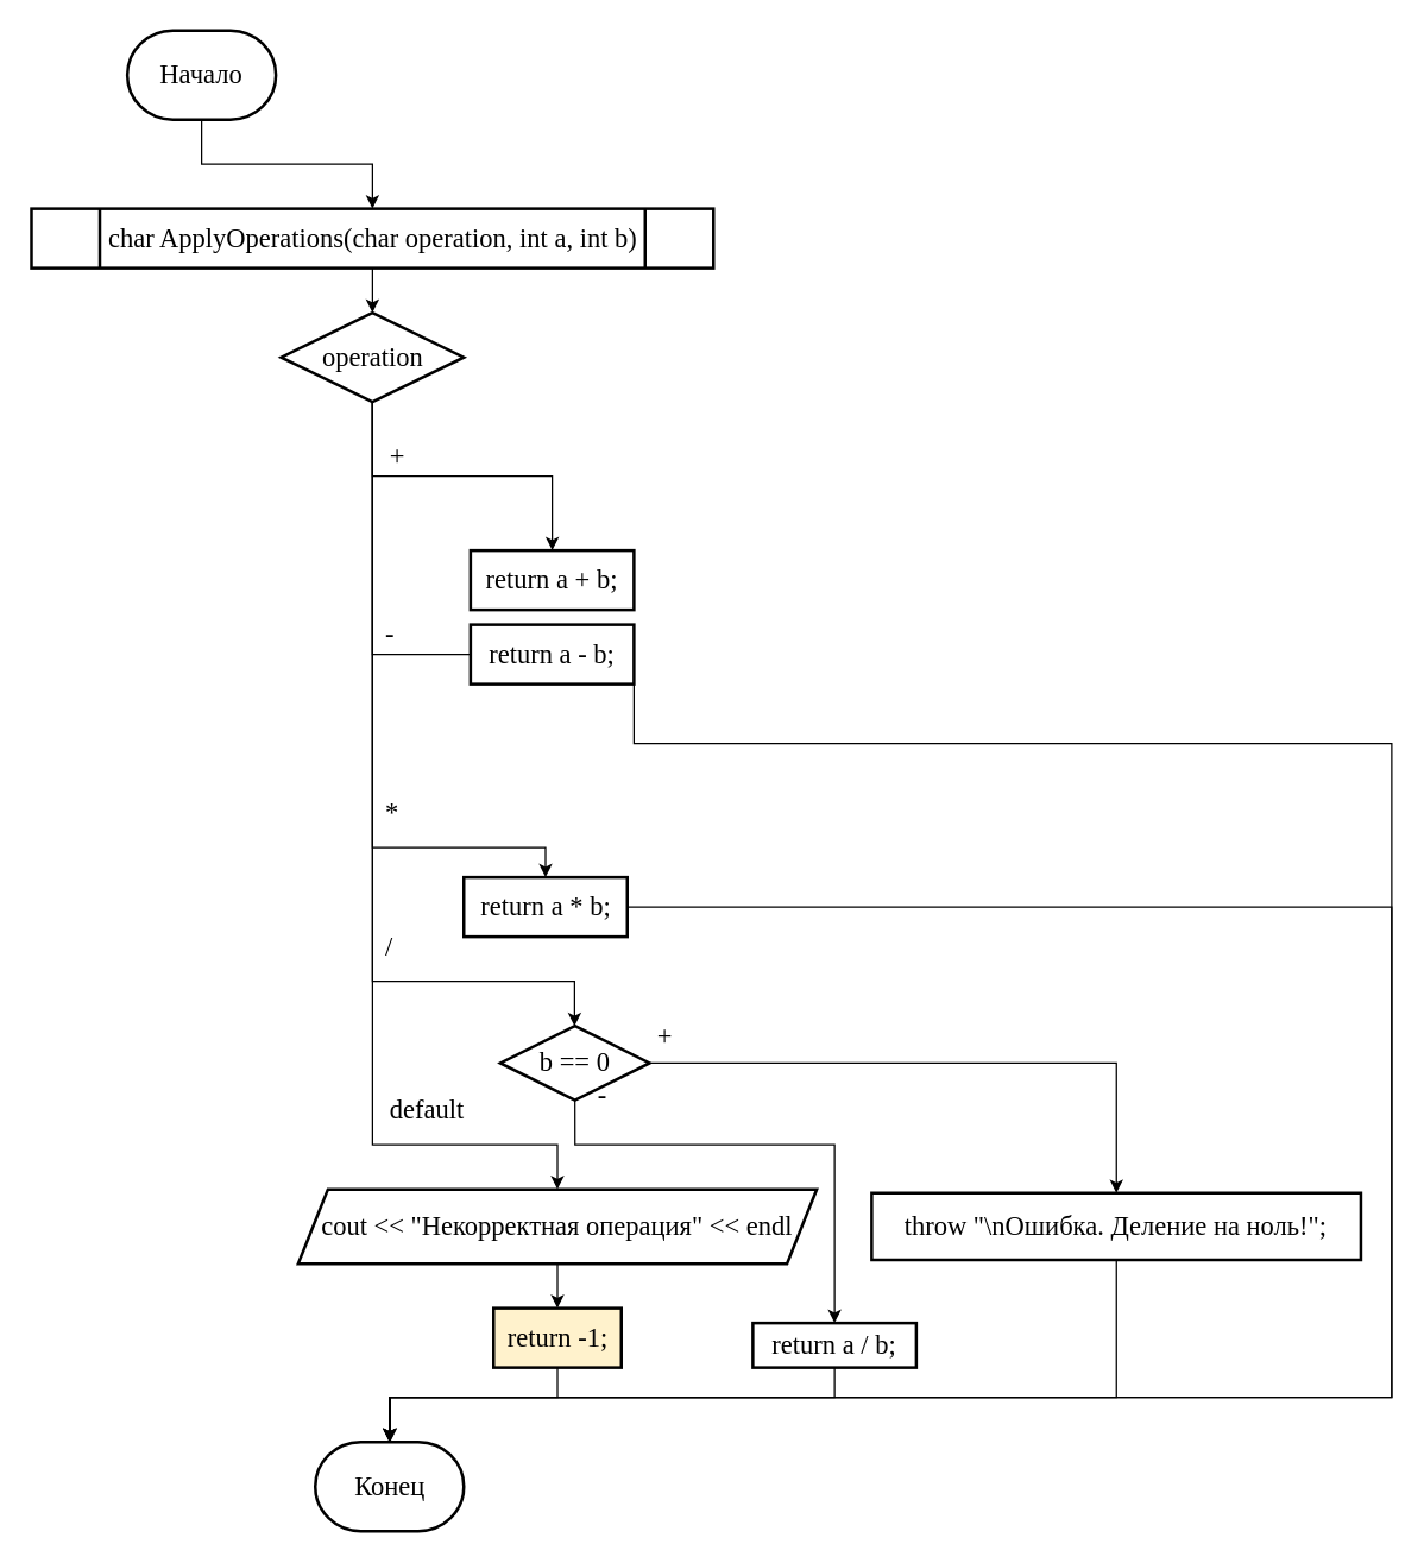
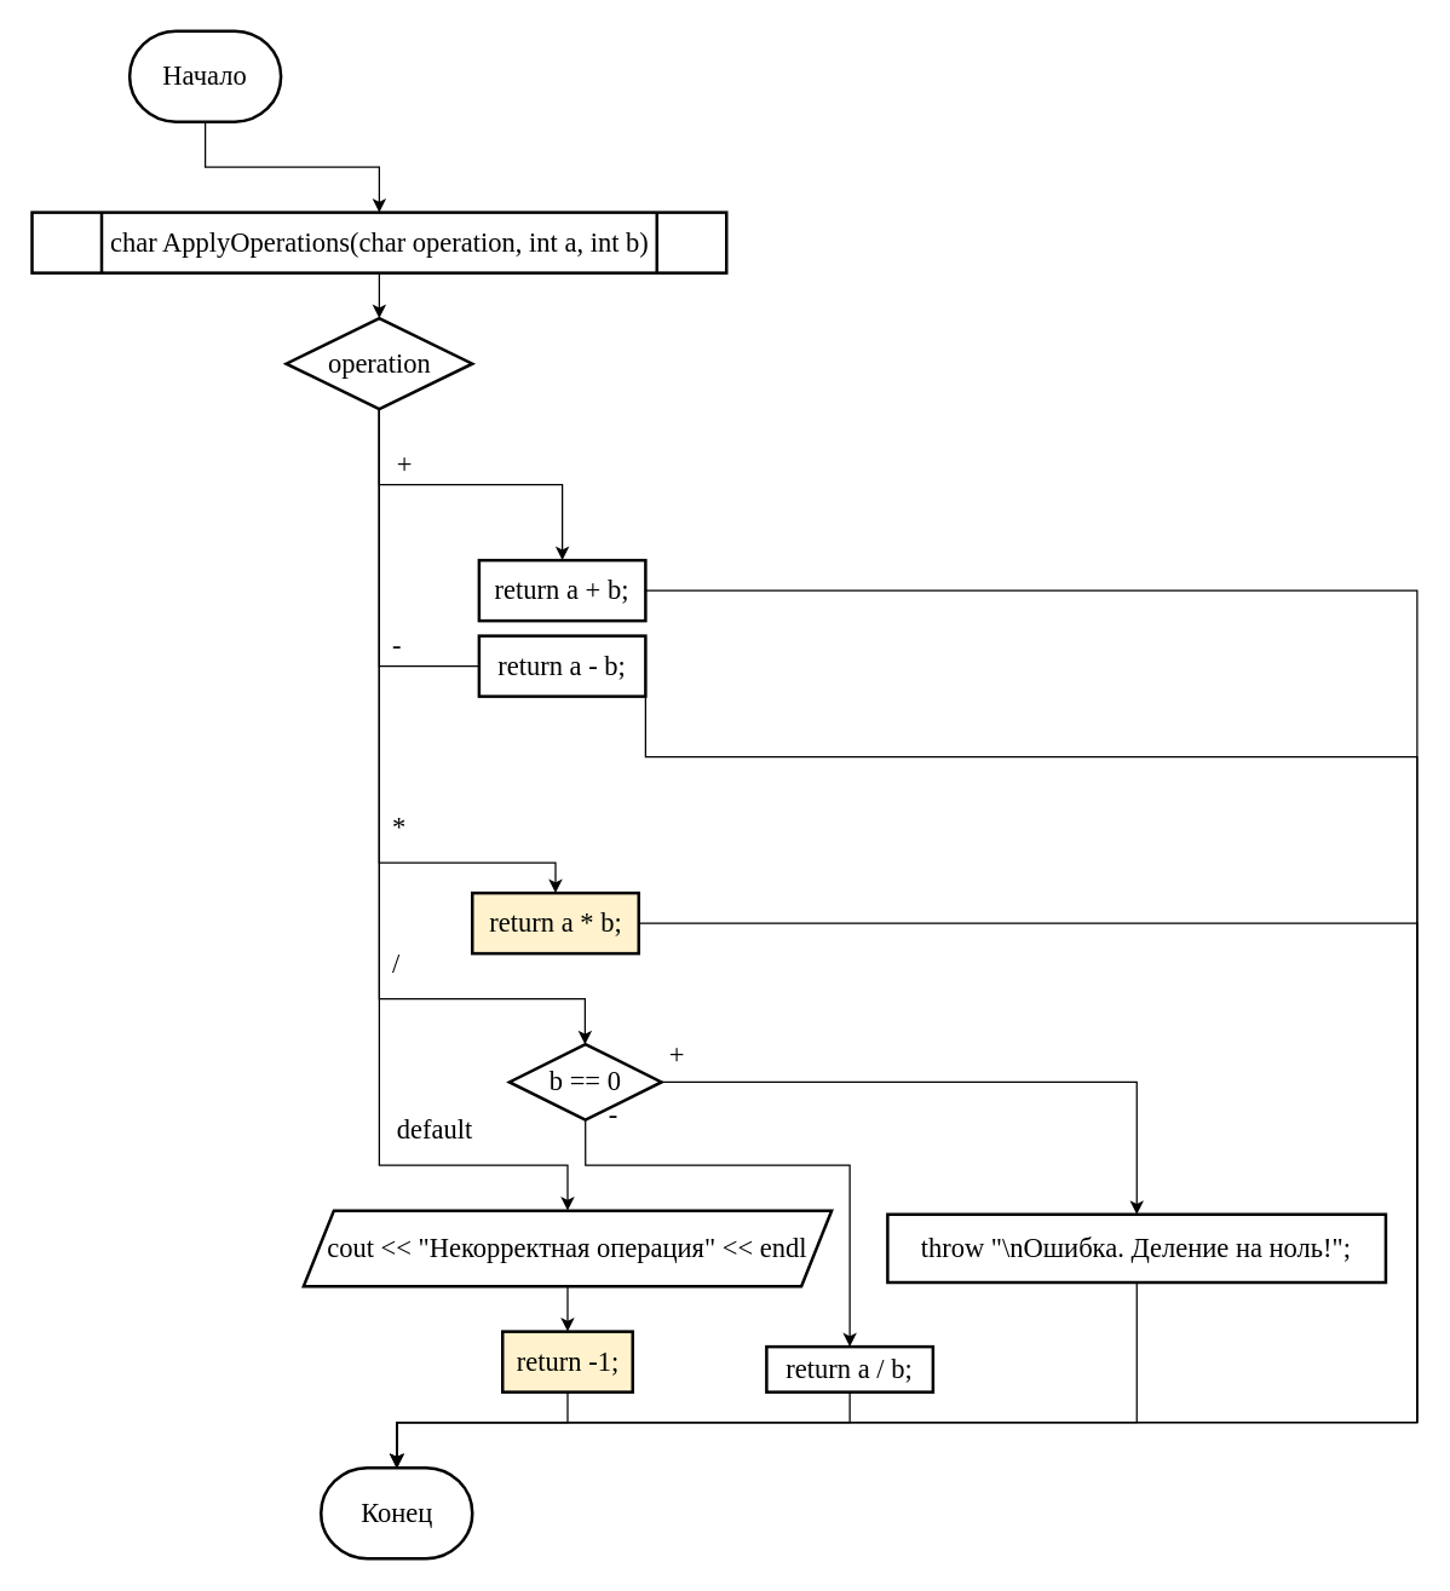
  <mxCell id="0" />
  <mxCell id="1" parent="0" />
  <mxCell id="2" value="" style="edgeStyle=orthogonalEdgeStyle;rounded=0;orthogonalLoop=1;jettySize=auto;html=1;" edge="1" parent="1" source="3" target="6"><mxGeometry relative="1" as="geometry" /></mxCell>
  <mxCell id="3" value="Начало" style="strokeWidth=2;html=1;shape=mxgraph.flowchart.terminator;whiteSpace=wrap;fontFamily=Times New Roman;fontSize=18;" vertex="1" parent="1"><mxGeometry x="85" y="20" width="100" height="60" as="geometry" /></mxCell>
  <mxCell id="4" value="Конец" style="strokeWidth=2;html=1;shape=mxgraph.flowchart.terminator;whiteSpace=wrap;fontFamily=Times New Roman;fontSize=18;" vertex="1" parent="1"><mxGeometry x="211.5" y="970" width="100" height="60" as="geometry" /></mxCell>
  <mxCell id="5" value="" style="edgeStyle=orthogonalEdgeStyle;rounded=0;orthogonalLoop=1;jettySize=auto;html=1;" edge="1" parent="1" source="6" target="12"><mxGeometry relative="1" as="geometry" /></mxCell>
  <mxCell id="6" value="char ApplyOperations(char operation, int a, int b)" style="shape=process;whiteSpace=wrap;html=1;backgroundOutline=1;fontSize=18;fontFamily=Times New Roman;strokeWidth=2;" vertex="1" parent="1"><mxGeometry x="20.5" y="140" width="459" height="40" as="geometry" /></mxCell>
  <mxCell id="7" value="" style="edgeStyle=orthogonalEdgeStyle;rounded=0;orthogonalLoop=1;jettySize=auto;html=1;exitX=0.5;exitY=1;exitDx=0;exitDy=0;entryX=0.5;entryY=0;entryDx=0;entryDy=0;" edge="1" parent="1" source="12" target="13"><mxGeometry relative="1" as="geometry"><Array as="points"><mxPoint x="250" y="320" /><mxPoint x="371" y="320" /></Array></mxGeometry></mxCell>
  <mxCell id="8" style="edgeStyle=orthogonalEdgeStyle;rounded=0;orthogonalLoop=1;jettySize=auto;html=1;exitX=0.5;exitY=1;exitDx=0;exitDy=0;entryX=0.5;entryY=0;entryDx=0;entryDy=0;" edge="1" parent="1" source="12" target="16"><mxGeometry relative="1" as="geometry"><Array as="points"><mxPoint x="250" y="440" /><mxPoint x="371" y="440" /></Array></mxGeometry></mxCell>
  <mxCell id="9" value="" style="edgeStyle=orthogonalEdgeStyle;rounded=0;orthogonalLoop=1;jettySize=auto;html=1;entryX=0.5;entryY=0;entryDx=0;entryDy=0;" edge="1" parent="1" source="12" target="24"><mxGeometry relative="1" as="geometry"><Array as="points"><mxPoint x="250" y="770" /><mxPoint x="375" y="770" /></Array></mxGeometry></mxCell>
  <mxCell id="10" style="edgeStyle=orthogonalEdgeStyle;rounded=0;orthogonalLoop=1;jettySize=auto;html=1;exitX=0.5;exitY=1;exitDx=0;exitDy=0;entryX=0.5;entryY=0;entryDx=0;entryDy=0;" edge="1" parent="1" source="12" target="18"><mxGeometry relative="1" as="geometry"><Array as="points"><mxPoint x="250" y="570" /><mxPoint x="367" y="570" /></Array></mxGeometry></mxCell>
  <mxCell id="11" value="" style="edgeStyle=orthogonalEdgeStyle;rounded=0;orthogonalLoop=1;jettySize=auto;html=1;exitX=0.5;exitY=1;exitDx=0;exitDy=0;" edge="1" parent="1" source="12" target="27"><mxGeometry relative="1" as="geometry"><Array as="points"><mxPoint x="250" y="660" /><mxPoint x="386" y="660" /></Array></mxGeometry></mxCell>
  <mxCell id="12" value="operation" style="rhombus;whiteSpace=wrap;html=1;fontSize=18;fontFamily=Times New Roman;strokeWidth=2;" vertex="1" parent="1"><mxGeometry x="188.5" y="210" width="123" height="60" as="geometry" /></mxCell>
  <mxCell id="13" value="return a + b;" style="whiteSpace=wrap;html=1;fontSize=18;fontFamily=Times New Roman;strokeWidth=2;" vertex="1" parent="1"><mxGeometry x="316" y="370" width="110" height="40" as="geometry" /></mxCell>
  <mxCell id="14" value="+" style="text;whiteSpace=wrap;fontFamily=Times New Roman;fontSize=18;" vertex="1" parent="1"><mxGeometry x="260" y="290" width="40" height="30" as="geometry" /></mxCell>
  <mxCell id="15" style="edgeStyle=orthogonalEdgeStyle;rounded=0;orthogonalLoop=1;jettySize=auto;html=1;exitX=1;exitY=0.5;exitDx=0;exitDy=0;" edge="1" parent="1" source="16" target="4"><mxGeometry relative="1" as="geometry"><Array as="points"><mxPoint x="936" y="500" /><mxPoint x="936" y="940" /><mxPoint x="262" y="940" /></Array></mxGeometry></mxCell>
  <mxCell id="16" value="return a - b;" style="whiteSpace=wrap;html=1;fontSize=18;fontFamily=Times New Roman;strokeWidth=2;" vertex="1" parent="1"><mxGeometry x="316" y="420" width="110" height="40" as="geometry" /></mxCell>
  <mxCell id="17" value="-" style="text;whiteSpace=wrap;fontFamily=Times New Roman;fontSize=18;" vertex="1" parent="1"><mxGeometry x="257" y="410" width="40" height="30" as="geometry" /></mxCell>
- <mxCell id="18" value="return a * b;" style="whiteSpace=wrap;html=1;fontSize=18;fontFamily=Times New Roman;strokeWidth=2;" vertex="1" parent="1"><mxGeometry x="311.5" y="590" width="110" height="40" as="geometry" /></mxCell>
+ <mxCell id="18" value="return a * b;" style="whiteSpace=wrap;html=1;fontSize=18;fontFamily=Times New Roman;strokeWidth=2;fillColor=#fff2cc;" vertex="1" parent="1"><mxGeometry x="311.5" y="590" width="110" height="40" as="geometry" /></mxCell>
  <mxCell id="19" value="*" style="text;whiteSpace=wrap;fontFamily=Times New Roman;fontSize=18;" vertex="1" parent="1"><mxGeometry x="257" y="530" width="40" height="30" as="geometry" /></mxCell>
  <mxCell id="20" value="/" style="text;whiteSpace=wrap;fontFamily=Times New Roman;fontSize=18;" vertex="1" parent="1"><mxGeometry x="257" y="620" width="40" height="30" as="geometry" /></mxCell>
  <mxCell id="21" value="return -1;" style="whiteSpace=wrap;html=1;fontSize=18;fontFamily=Times New Roman;strokeWidth=2;fillColor=#fff2cc;" vertex="1" parent="1"><mxGeometry x="331.5" y="880" width="86" height="40" as="geometry" /></mxCell>
  <mxCell id="22" value="default" style="text;whiteSpace=wrap;fontFamily=Times New Roman;fontSize=18;" vertex="1" parent="1"><mxGeometry x="260" y="730" width="40" height="30" as="geometry" /></mxCell>
  <mxCell id="23" value="" style="edgeStyle=orthogonalEdgeStyle;rounded=0;orthogonalLoop=1;jettySize=auto;html=1;" edge="1" parent="1" source="24" target="21"><mxGeometry relative="1" as="geometry" /></mxCell>
  <mxCell id="24" value="cout &amp;lt;&amp;lt; &quot;Некорректная операция&quot; &amp;lt;&amp;lt; endl" style="shape=parallelogram;perimeter=parallelogramPerimeter;whiteSpace=wrap;html=1;fixedSize=1;fontSize=18;fontFamily=Times New Roman;strokeWidth=2;" vertex="1" parent="1"><mxGeometry x="200" y="800" width="349" height="50" as="geometry" /></mxCell>
  <mxCell id="25" value="" style="edgeStyle=orthogonalEdgeStyle;rounded=0;orthogonalLoop=1;jettySize=auto;html=1;" edge="1" parent="1" source="27" target="28"><mxGeometry relative="1" as="geometry" /></mxCell>
  <mxCell id="26" style="edgeStyle=orthogonalEdgeStyle;rounded=0;orthogonalLoop=1;jettySize=auto;html=1;exitX=0.5;exitY=1;exitDx=0;exitDy=0;entryX=0.5;entryY=0;entryDx=0;entryDy=0;" edge="1" parent="1" source="27" target="31"><mxGeometry relative="1" as="geometry"><Array as="points"><mxPoint x="386" y="770" /><mxPoint x="561" y="770" /></Array></mxGeometry></mxCell>
  <mxCell id="27" value="b == 0" style="rhombus;whiteSpace=wrap;html=1;fontSize=18;fontFamily=Times New Roman;strokeWidth=2;" vertex="1" parent="1"><mxGeometry x="336" y="690" width="100.5" height="50" as="geometry" /></mxCell>
  <mxCell id="28" value="throw &quot;\nОшибка. Деление на ноль!&quot;;" style="whiteSpace=wrap;html=1;fontSize=18;fontFamily=Times New Roman;strokeWidth=2;" vertex="1" parent="1"><mxGeometry x="586" y="802.5" width="329.25" height="45" as="geometry" /></mxCell>
  <mxCell id="29" value="+" style="text;whiteSpace=wrap;fontFamily=Times New Roman;fontSize=18;" vertex="1" parent="1"><mxGeometry x="439.5" y="680" width="40" height="30" as="geometry" /></mxCell>
  <mxCell id="30" value="-" style="text;whiteSpace=wrap;fontFamily=Times New Roman;fontSize=18;" vertex="1" parent="1"><mxGeometry x="399.5" y="720" width="40" height="30" as="geometry" /></mxCell>
  <mxCell id="31" value="return a / b;" style="whiteSpace=wrap;html=1;fontSize=18;fontFamily=Times New Roman;strokeWidth=2;" vertex="1" parent="1"><mxGeometry x="506" y="890" width="110" height="30" as="geometry" /></mxCell>
  <mxCell id="32" style="edgeStyle=orthogonalEdgeStyle;rounded=0;orthogonalLoop=1;jettySize=auto;html=1;entryX=0.5;entryY=0;entryDx=0;entryDy=0;entryPerimeter=0;" edge="1" parent="1" source="21" target="4"><mxGeometry relative="1" as="geometry"><Array as="points"><mxPoint x="375" y="940" /><mxPoint x="262" y="940" /></Array></mxGeometry></mxCell>
  <mxCell id="33" style="edgeStyle=orthogonalEdgeStyle;rounded=0;orthogonalLoop=1;jettySize=auto;html=1;entryX=0.5;entryY=0;entryDx=0;entryDy=0;entryPerimeter=0;" edge="1" parent="1" source="31" target="4"><mxGeometry relative="1" as="geometry"><Array as="points"><mxPoint x="561" y="940" /><mxPoint x="262" y="940" /></Array></mxGeometry></mxCell>
  <mxCell id="34" style="edgeStyle=orthogonalEdgeStyle;rounded=0;orthogonalLoop=1;jettySize=auto;html=1;entryX=0.5;entryY=0;entryDx=0;entryDy=0;entryPerimeter=0;" edge="1" parent="1" source="28" target="4"><mxGeometry relative="1" as="geometry"><Array as="points"><mxPoint x="751" y="940" /><mxPoint x="262" y="940" /></Array></mxGeometry></mxCell>
  <mxCell id="35" style="edgeStyle=orthogonalEdgeStyle;rounded=0;orthogonalLoop=1;jettySize=auto;html=1;entryX=0.5;entryY=0;entryDx=0;entryDy=0;entryPerimeter=0;exitX=1;exitY=0.5;exitDx=0;exitDy=0;" edge="1" parent="1" source="18" target="4"><mxGeometry relative="1" as="geometry"><Array as="points"><mxPoint x="936" y="610" /><mxPoint x="936" y="940" /><mxPoint x="262" y="940" /></Array></mxGeometry></mxCell>
+ <mxCell id="36" style="edgeStyle=orthogonalEdgeStyle;rounded=0;orthogonalLoop=1;jettySize=auto;html=1;entryX=0.5;entryY=0;entryDx=0;entryDy=0;entryPerimeter=0;exitX=1;exitY=0.5;exitDx=0;exitDy=0;" edge="1" parent="1" source="13" target="4"><mxGeometry relative="1" as="geometry"><Array as="points"><mxPoint x="936" y="390" /><mxPoint x="936" y="940" /><mxPoint x="262" y="940" /></Array></mxGeometry></mxCell>
